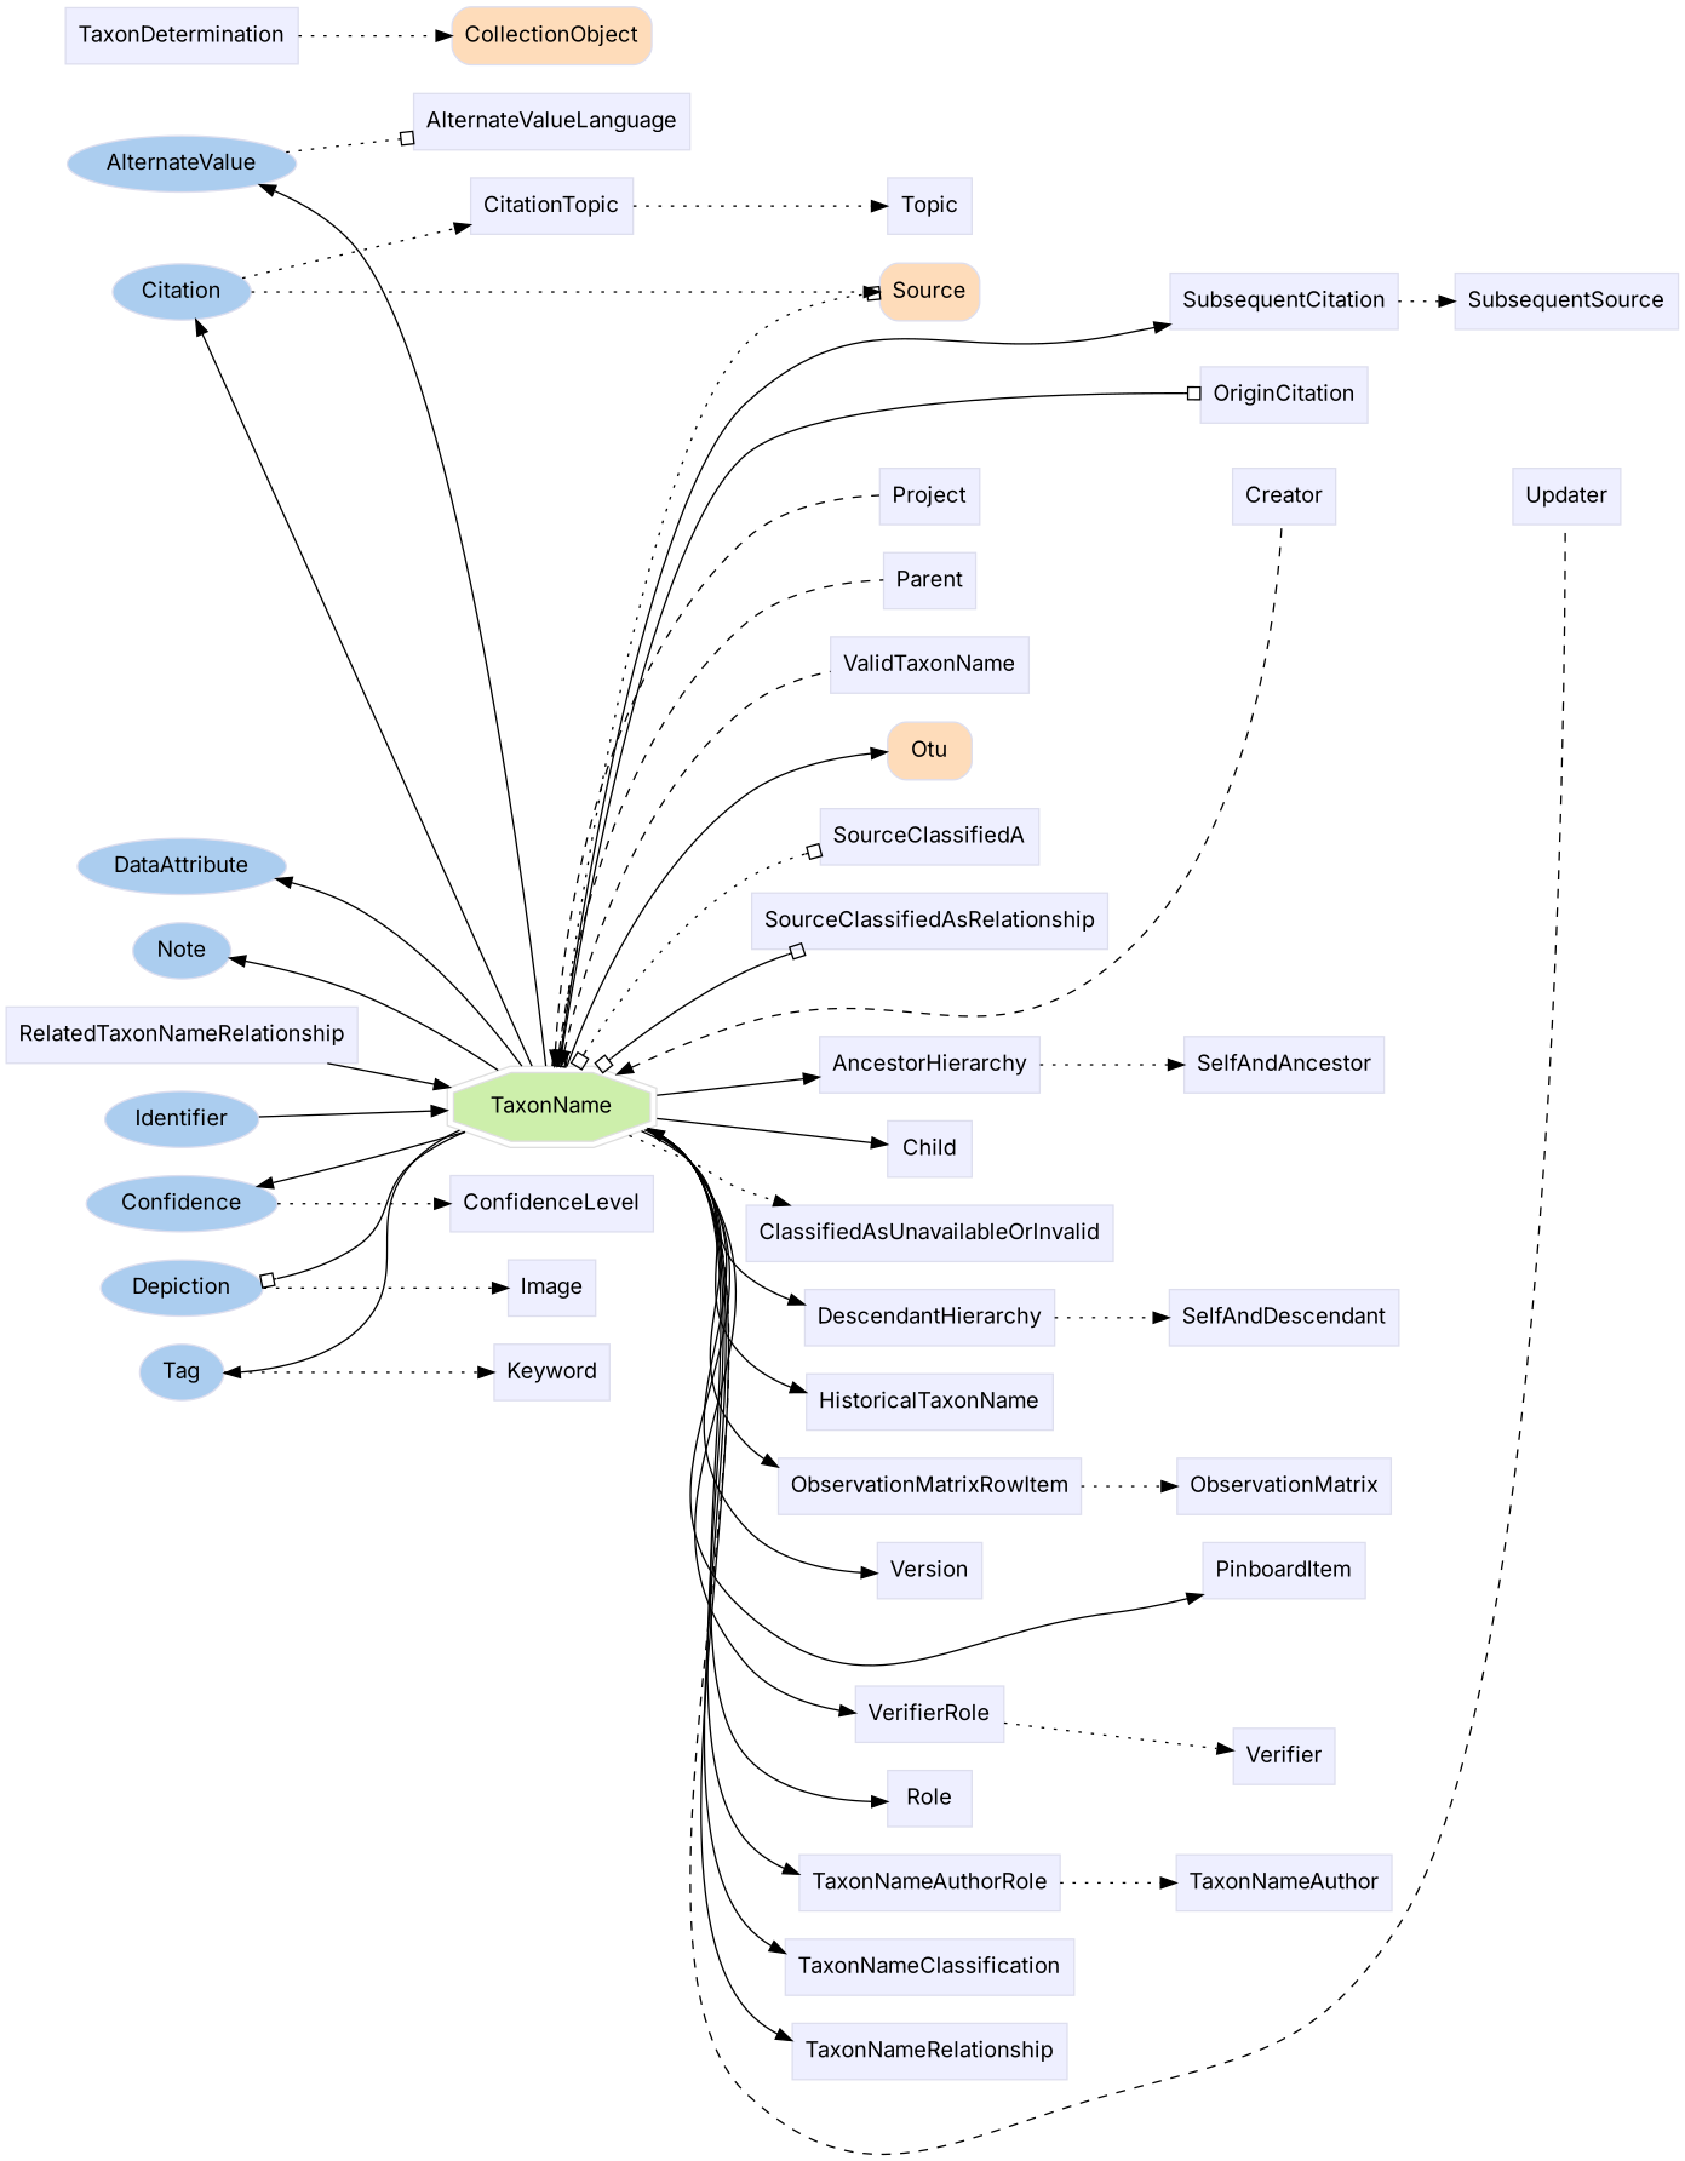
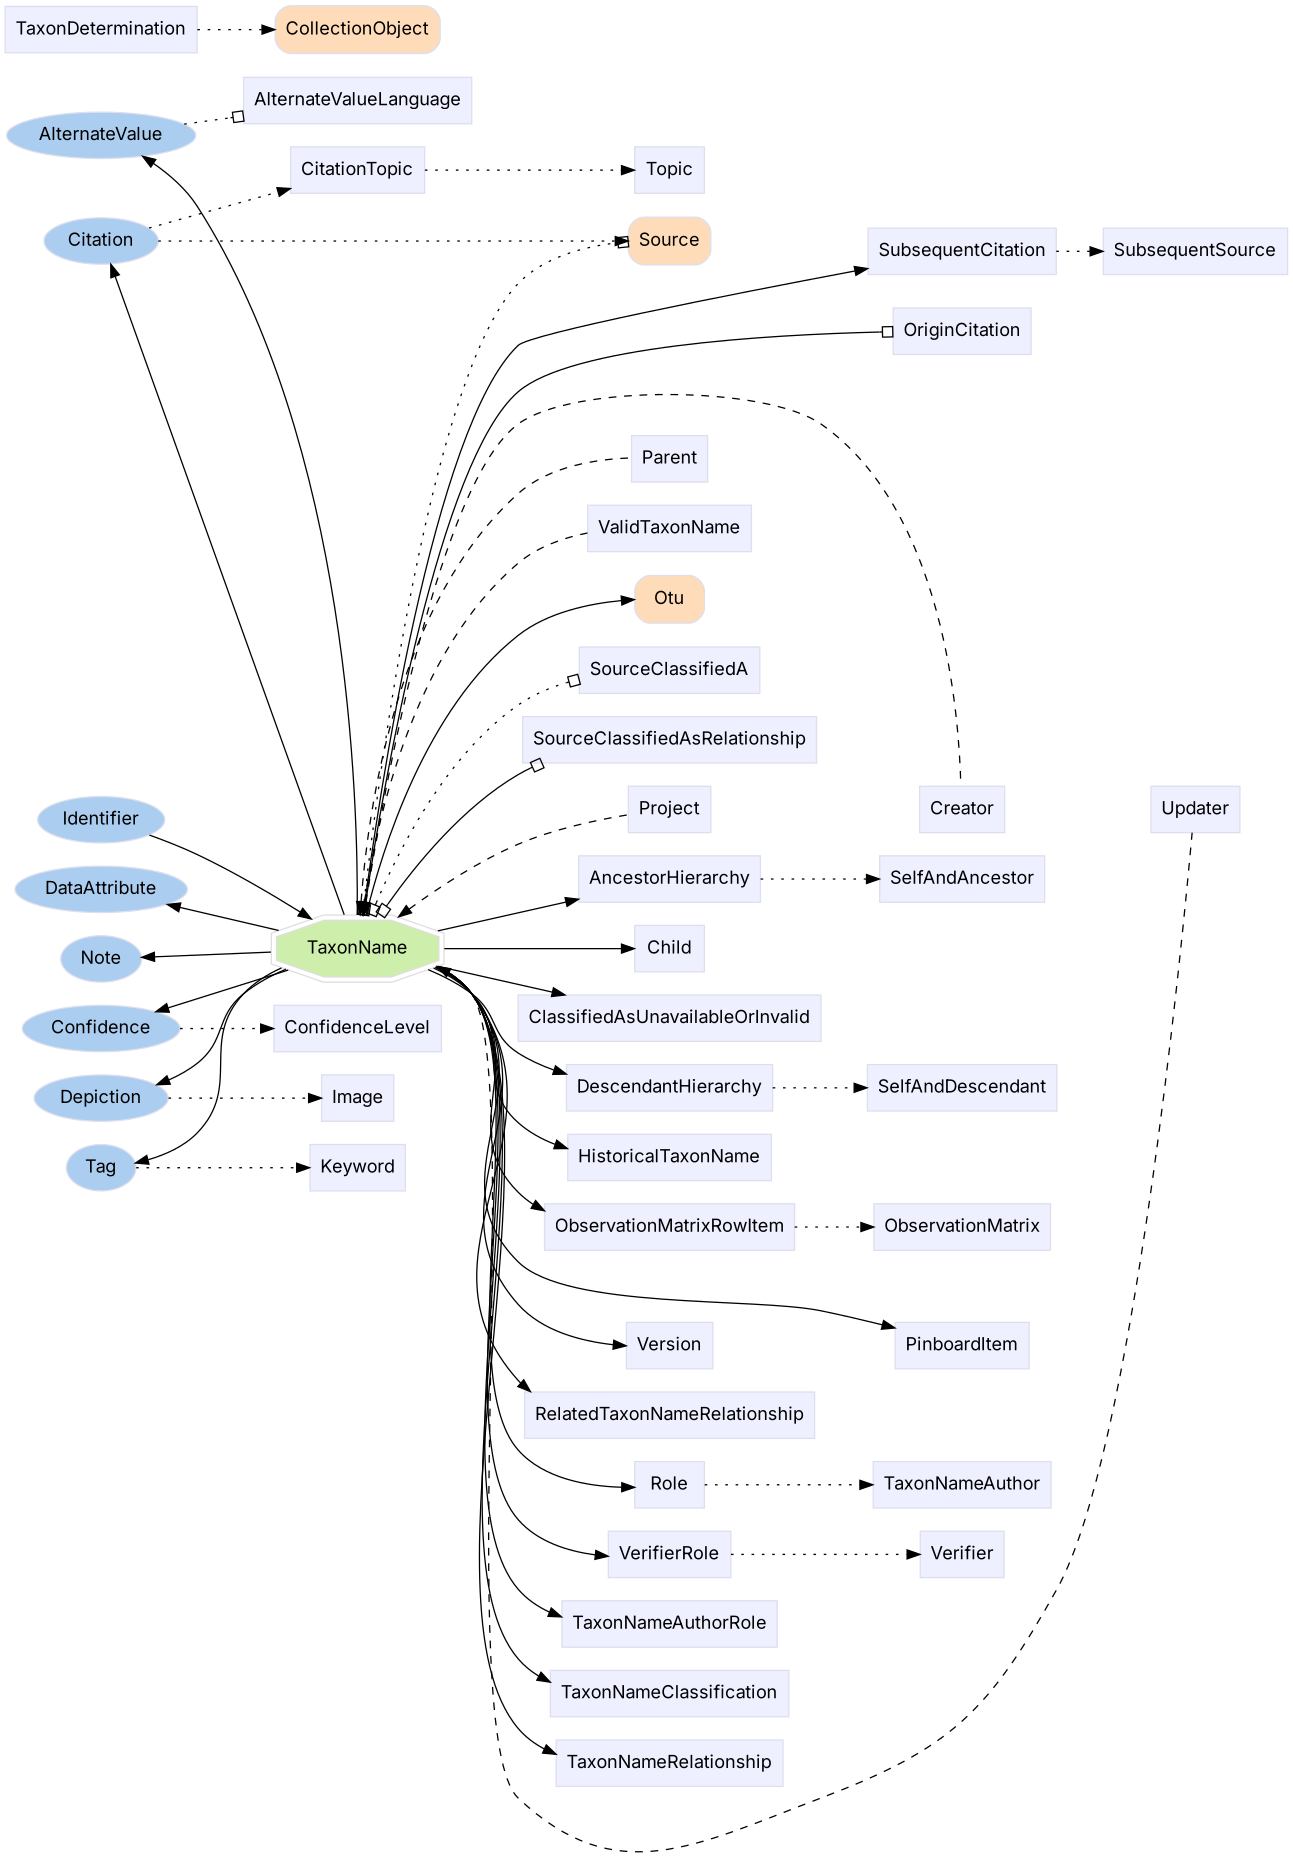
  digraph {
    fontname=Inter
    rankdir=LR
    node [color="#dddeee" fillcolor="#eeefff" fontname=Inter group=supporting shape=box style=filled]
    edge [fontname=Inter]
    n1 [fillcolor="#abcdef" group=annotator height=0.5 label=AlternateValue shape=oval width=1.7693]
    n2 [fillcolor="#abcdef" group=annotator height=0.5 label=Citation shape=oval width=1.0832]
    n3 [fillcolor="#abcdef" group=annotator height=0.5 label=Confidence shape=oval width=1.4082]
    n4 [fillcolor="#abcdef" group=annotator height=0.5 label=DataAttribute shape=oval width=1.6429]
    n5 [fillcolor="#abcdef" group=annotator height=0.5 label=Depiction shape=oval width=1.2638]
    n6 [fillcolor="#abcdef" group=annotator height=0.5 label=Identifier shape=oval width=1.1916]
    n7 [fillcolor="#abcdef" group=annotator height=0.5 label=Tag shape=oval width=0.75]
    n8 [fillcolor="#abcdef" group=annotator height=0.5 label=Note shape=oval width=0.77632]
    n9 [color="#dedede" fillcolor="#cdefab" group=target height=0.61111 label=TaxonName shape=doubleoctagon width=1.7526]
    n10 [fillcolor="#fedcba" group=core height=0.51389 label=CollectionObject shape=Mrecord width=1.5139]
    n11 [fillcolor="#fedcba" group=core height=0.51389 label=Otu shape=Mrecord width=0.75]
    n12 [fillcolor="#fedcba" group=core height=0.51389 label=Source shape=Mrecord width=0.75]
    n13 [height=0.5 label=AlternateValueLanguage width=2.0972]
    n14 [height=0.5 label=AncestorHierarchy width=1.6528]
    n15 [height=0.5 label=Child width=0.75]
    n16 [height=0.5 label=CitationTopic width=1.2778]
    n17 [height=0.5 label=ClassifiedAsUnavailableOrInvalid width=2.8194]
    n18 [height=0.5 label=TaxonDetermination width=1.8056]
    n19 [height=0.5 label=ConfidenceLevel width=1.5139]
    n20 [height=0.5 label=DescendantHierarchy width=1.8611]
    n21 [height=0.5 label=HistoricalTaxonName width=1.9028]
    n22 [height=0.5 label=Image width=0.75]
    n23 [height=0.5 label=Keyword width=0.93056]
    n24 [height=0.5 label=ObservationMatrixRowItem width=2.375]
    n25 [height=0.5 label=ObservationMatrix width=1.6667]
    n26 [height=0.5 label=PinboardItem width=1.2639]
    n27 [height=0.5 label=RelatedTaxonNameRelationship width=2.6944]
    n28 [height=0.5 label=Role width=0.75]
    n29 [height=0.5 label=SelfAndAncestor width=1.5278]
    n30 [height=0.5 label=SelfAndDescendant width=1.7361]
    n31 [height=0.5 label=SubsequentCitation width=1.6944]
    n32 [height=0.5 label=SubsequentSource width=1.6111]
    n33 [height=0.5 label=TaxonNameAuthorRole width=2.0556]
    n34 [height=0.5 label=TaxonNameAuthor width=1.6944]
    n35 [height=0.5 label=TaxonNameClassification width=2.1944]
    n36 [height=0.5 label=TaxonNameRelationship width=2.1111]
    n37 [height=0.5 label=Topic width=0.75]
    n38 [height=0.5 label=VerifierRole width=1.1528]
    n39 [height=0.5 label=Verifier width=0.79167]
    n40 [height=0.5 label=Version width=0.80556]
    n41 [height=0.5 label=Creator width=0.79167]
    n42 [height=0.5 label=Parent width=0.75]
    n43 [height=0.5 label=Project width=0.76389]
    n44 [height=0.5 label=Updater width=0.83333]
    n45 [height=0.5 label=ValidTaxonName width=1.5694]
    n46 [height=0.5 label=OriginCitation width=1.3194]
    n47 [height=0.5 label=SourceClassifiedA width=1.625]
    n48 [height=0.5 label=SourceClassifiedAsRelationship width=2.6528]
    subgraph sub_1 {
      rank=min
      n1
      n2
      n3
      n4
      n5
      n6
      n7
      n8
    }
    subgraph sub_2 {
      n9
      n10
      n11
      n12
    }
    subgraph sub_3 {
      n13
      n14
      n15
      n16
      n17
      n18
      n19
      n20
      n21
      n22
      n23
      n24
      n25
      n26
      n27
      n28
      n29
      n30
      n31
      n32
      n33
      n34
      n35
      n36
      n37
      n38
      n39
      n40
      n41
      n42
      n43
      n44
      n45
      n46
      n47
      n48
    }
    n1 -> n13 [arrowhead=obox style=dotted]
    n2 -> n12 [style=dotted]
    n2 -> n16 [style=dotted]
    n3 -> n19 [style=dotted]
    n5 -> n22 [style=dotted]
    n6 -> n9
    n7 -> n23 [style=dotted]
    n9 -> n1
    n9 -> n2
    n9 -> n3
    n9 -> n4
-   n9 -> n5 [arrowhead=obox]
+   n9 -> n5
    n9 -> n7
    n9 -> n8
    n9 -> n11
    n9 -> n12 [arrowhead=obox arrowtail=obox dir=both style=dotted]
    n9 -> n14
    n9 -> n15
-   n9 -> n17 [style=dotted]
+   n9 -> n17
    n9 -> n20
    n9 -> n21
    n9 -> n24
    n9 -> n26
-   n27 -> n9
+   n9 -> n27
    n9 -> n28
    n9 -> n31
    n9 -> n33
    n9 -> n35
    n9 -> n36
    n9 -> n38
    n9 -> n40
    n9 -> n41 [dir=back style=dashed]
    n9 -> n42 [dir=back style=dashed]
    n9 -> n43 [dir=back style=dashed]
    n9 -> n44 [dir=back style=dashed]
    n9 -> n45 [dir=back style=dashed]
    n9 -> n46 [arrowhead=obox arrowtail=obox dir=both]
    n9 -> n47 [arrowhead=obox arrowtail=obox dir=both style=dotted]
    n9 -> n48 [arrowhead=obox arrowtail=obox dir=both]
    n12 -> n31 [style=invis]
    n12 -> n46 [style=invis]
    n14 -> n29 [style=dotted]
    n16 -> n37 [style=dotted]
    n18 -> n10 [style=dotted]
    n20 -> n30 [style=dotted]
    n24 -> n25 [style=dotted]
    n28 -> n39 [style=invis]
    n31 -> n32 [style=dotted]
-   n33 -> n34 [style=dotted]
+   n28 -> n34 [style=dotted]
    n38 -> n39 [style=dotted]
    n40 -> n26 [style=invis]
    n41 -> n44 [style=invis]
    n43 -> n41 [style=invis]
  }
